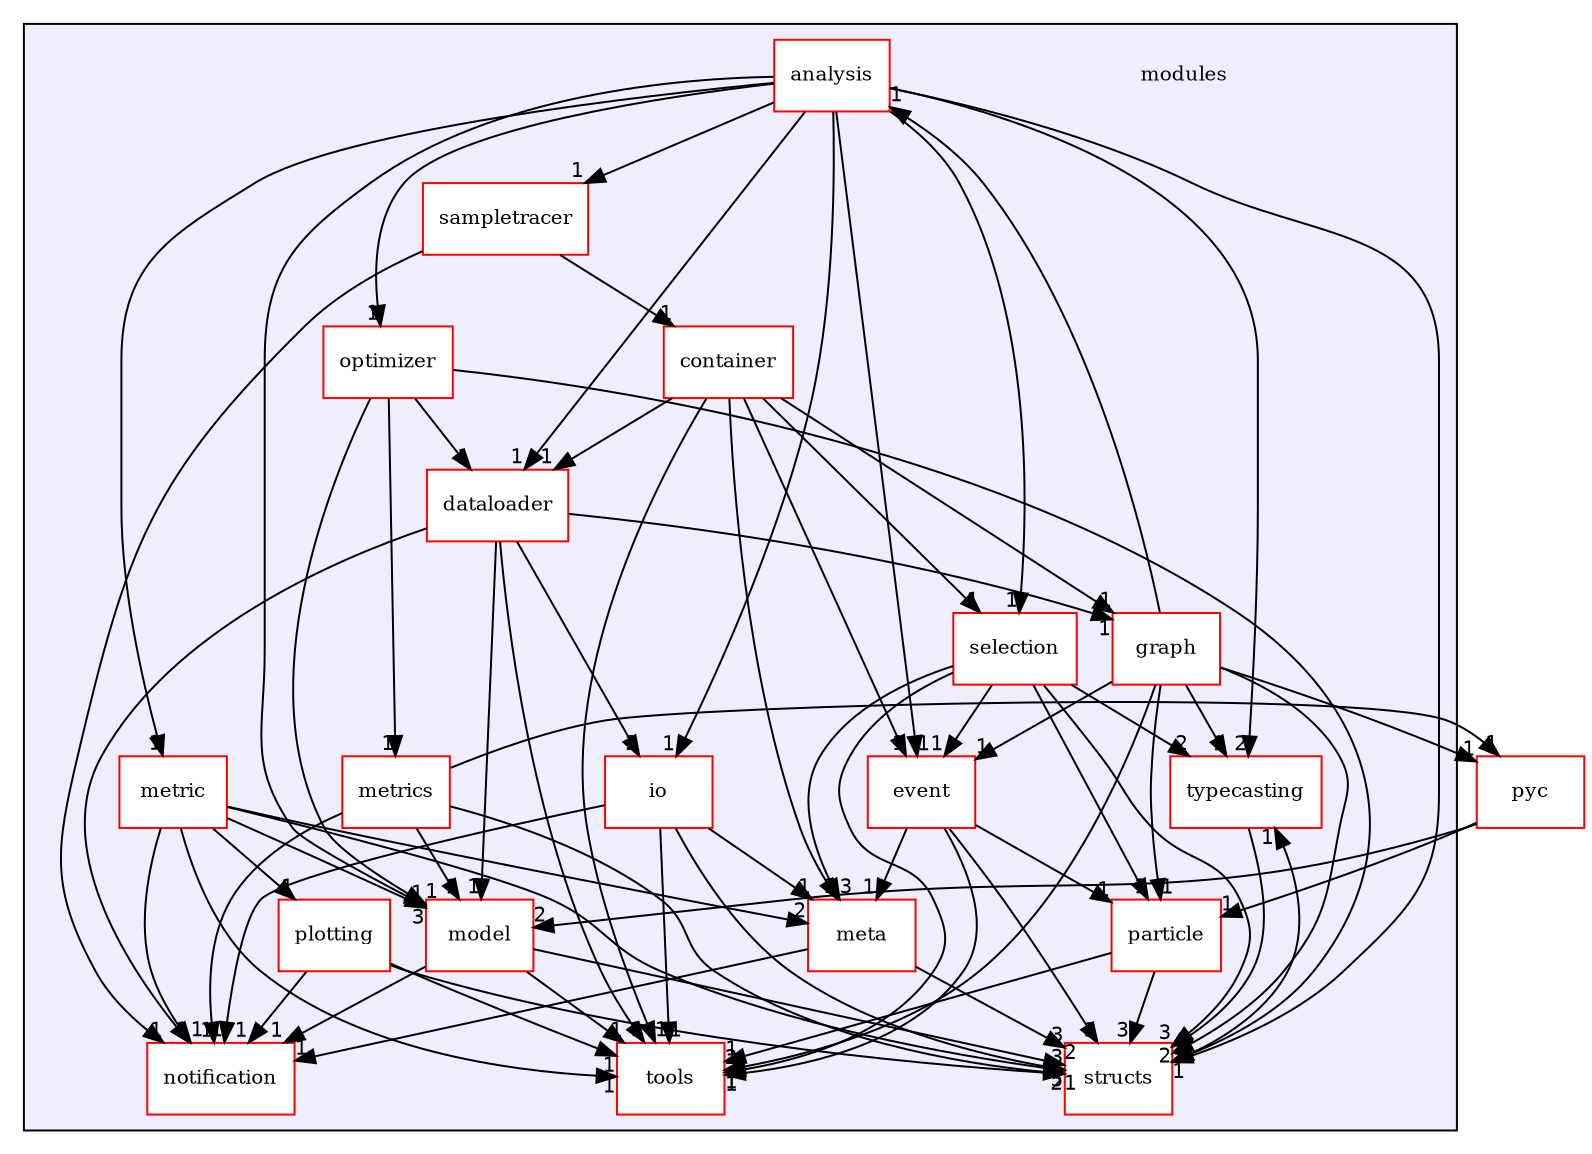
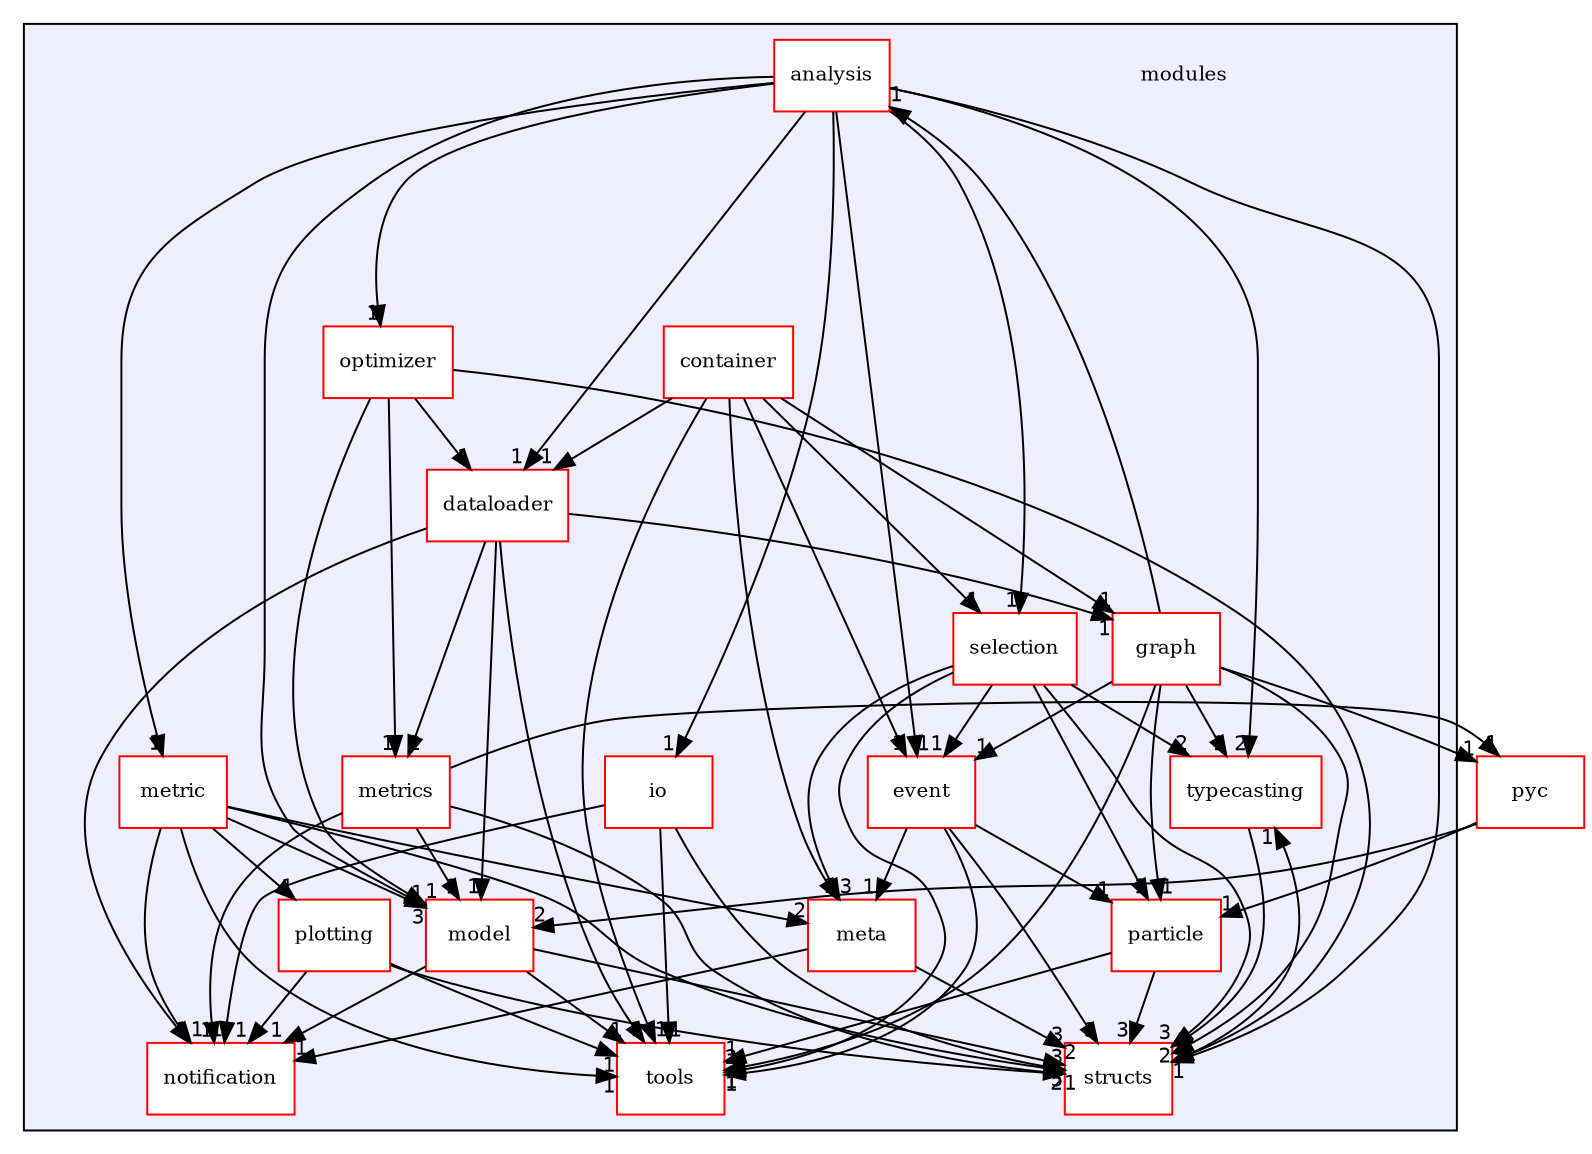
  digraph {
    compound=true
    fontname="DejaVu Serif"
    node [fontname="DejaVu Serif" fontsize=10 shape=box color=red fillcolor=white style=filled]
    edge [fontname="DejaVu Serif" headlabel=1 labeldistance=1.5 labelfontname=Helvetica labelfontsize=10]
    n1 [label=modules shape=plaintext color="" fillcolor="" style=""]
    n2 [label=analysis]
    n3 [label=container]
    n4 [label=dataloader]
    n5 [label=event]
    n6 [label="graph"]
    n7 [label=io]
    n8 [label=meta]
    n9 [label=metric]
    n10 [label=metrics]
    n11 [label=model]
    n12 [label=notification]
    n13 [label=optimizer]
    n14 [label=particle]
    n15 [label=plotting]
-   n16 [label=sampletracer]
    n17 [label=selection]
    n18 [label=structs]
    n19 [label=tools]
    n20 [label=typecasting]
    n21 [label=pyc]
    subgraph cluster_1 {
      bgcolor="#eeeeff"
      pencolor=black
      n1
      n2
      n3
      n4
      n5
      n6
      n7
      n8
      n9
      n10
      n11
      n12
      n13
      n14
      n15
-     n16
      n17
      n18
      n19
      n20
    }
    n2 -> n4
    n2 -> n5
    n2 -> n7
    n2 -> n9
    n2 -> n11
    n2 -> n13
-   n2 -> n16
    n2 -> n17
    n2 -> n18
    n2 -> n20 [headlabel=2]
    n3 -> n4
    n3 -> n5
    n3 -> n6
    n3 -> n8
    n3 -> n17
    n3 -> n19
    n4 -> n6
-   n4 -> n7 [headlabel=2]
+   n4 -> n10 [headlabel=2]
    n4 -> n11
    n4 -> n12
    n4 -> n19
    n5 -> n8
    n5 -> n14
    n5 -> n18 [headlabel=3]
    n5 -> n19
    n6 -> n2
    n6 -> n5
    n6 -> n14
    n6 -> n18 [headlabel=4]
    n6 -> n19 [headlabel=2]
    n6 -> n20
    n6 -> n21
-   n7 -> n8
    n7 -> n12
    n7 -> n18 [headlabel=3]
    n7 -> n19
    n8 -> n12
    n8 -> n18 [headlabel=3]
    n9 -> n8 [headlabel=2]
    n9 -> n11 [headlabel=3]
    n9 -> n12
    n9 -> n15
    n9 -> n18 [headlabel=5]
    n9 -> n19
    n10 -> n11
    n10 -> n12
    n10 -> n18 [headlabel=2]
    n10 -> n21
    n11 -> n12
    n11 -> n18 [headlabel=2]
    n11 -> n19
    n13 -> n4
    n13 -> n10
    n13 -> n11
    n13 -> n18
    n14 -> n18 [headlabel=3]
    n14 -> n19
    n15 -> n12
    n15 -> n18
    n15 -> n19
-   n16 -> n3
-   n16 -> n12
    n17 -> n5
    n17 -> n8 [headlabel=3]
    n17 -> n14
    n17 -> n18 [headlabel=3]
    n17 -> n19
    n17 -> n20 [headlabel=2]
    n18 -> n20
    n20 -> n18 [headlabel=2]
    n21 -> n11 [headlabel=2]
    n21 -> n14
  }
